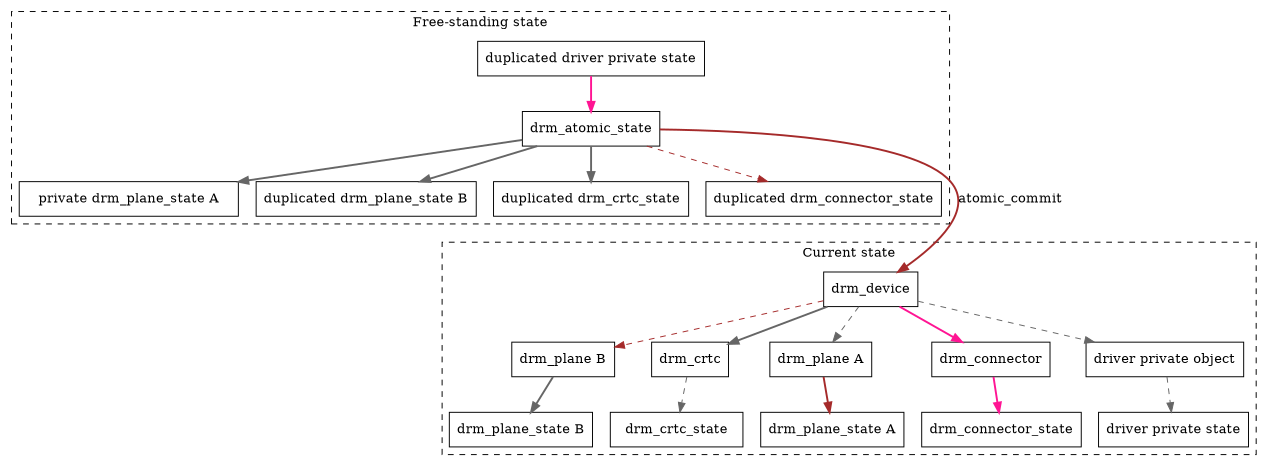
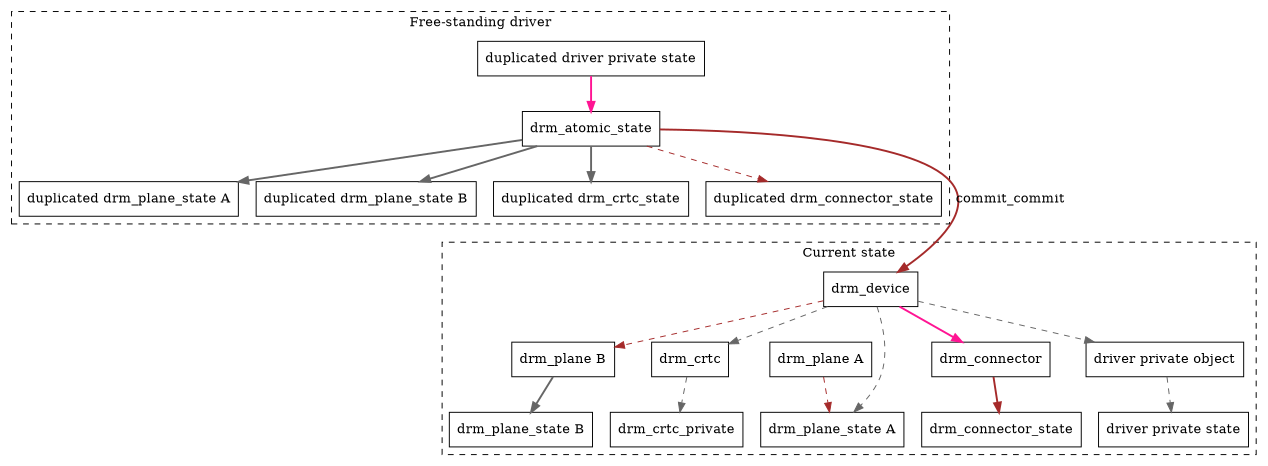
  digraph {
    node [shape=box]
    edge [color=gray40 style=bold]
    drm_atomic_state
-   "duplicated drm_plane_state A" [label="private drm_plane_state A"]
+   "duplicated drm_plane_state A"
    "duplicated drm_plane_state B"
    "duplicated drm_crtc_state"
    "duplicated drm_connector_state"
    "duplicated driver private state"
    drm_device
    "drm_plane A"
    "drm_plane B"
    drm_crtc
    drm_connector
    "driver private object"
    "drm_plane_state A"
    "drm_plane_state B"
-   drm_crtc_state
+   drm_crtc_state [label=drm_crtc_private]
    drm_connector_state
    "driver private state"
    subgraph cluster_1 {
-     label="Free-standing state"
+     label="Free-standing driver"
      style=dashed
      drm_atomic_state
      "duplicated drm_plane_state A"
      "duplicated drm_plane_state B"
      "duplicated drm_crtc_state"
      "duplicated drm_connector_state"
      "duplicated driver private state"
    }
    subgraph cluster_2 {
      label="Current state"
      style=dashed
      drm_device
      "drm_plane A"
      "drm_plane B"
      drm_crtc
      drm_connector
      "driver private object"
      "drm_plane_state A"
      "drm_plane_state B"
      drm_crtc_state
      drm_connector_state
      "driver private state"
    }
    drm_atomic_state -> "duplicated drm_plane_state A"
    drm_atomic_state -> "duplicated drm_plane_state B"
    drm_atomic_state -> "duplicated drm_crtc_state"
    drm_atomic_state -> "duplicated drm_connector_state" [color=brown style=dashed]
-   drm_atomic_state -> drm_device [color=brown label=atomic_commit]
+   drm_atomic_state -> drm_device [color=brown label=commit_commit]
    "duplicated drm_plane_state A" -> drm_device [style=invis color=""]
    "duplicated driver private state" -> drm_atomic_state [color=deeppink]
-   drm_device -> "drm_plane A" [style=dashed]
+   drm_device -> "drm_plane_state A" [style=dashed]
    drm_device -> "drm_plane B" [color=brown style=dashed]
-   drm_device -> drm_crtc
+   drm_device -> drm_crtc [style=dashed]
    drm_device -> drm_connector [color=deeppink]
    drm_device -> "driver private object" [style=dashed]
-   "drm_plane A" -> "drm_plane_state A" [color=brown]
+   "drm_plane A" -> "drm_plane_state A" [color=brown style=dashed]
    "drm_plane B" -> "drm_plane_state B"
    drm_crtc -> drm_crtc_state [style=dashed]
-   drm_connector -> drm_connector_state [color=deeppink]
+   drm_connector -> drm_connector_state [color=brown]
    "driver private object" -> "driver private state" [style=dashed]
  }
